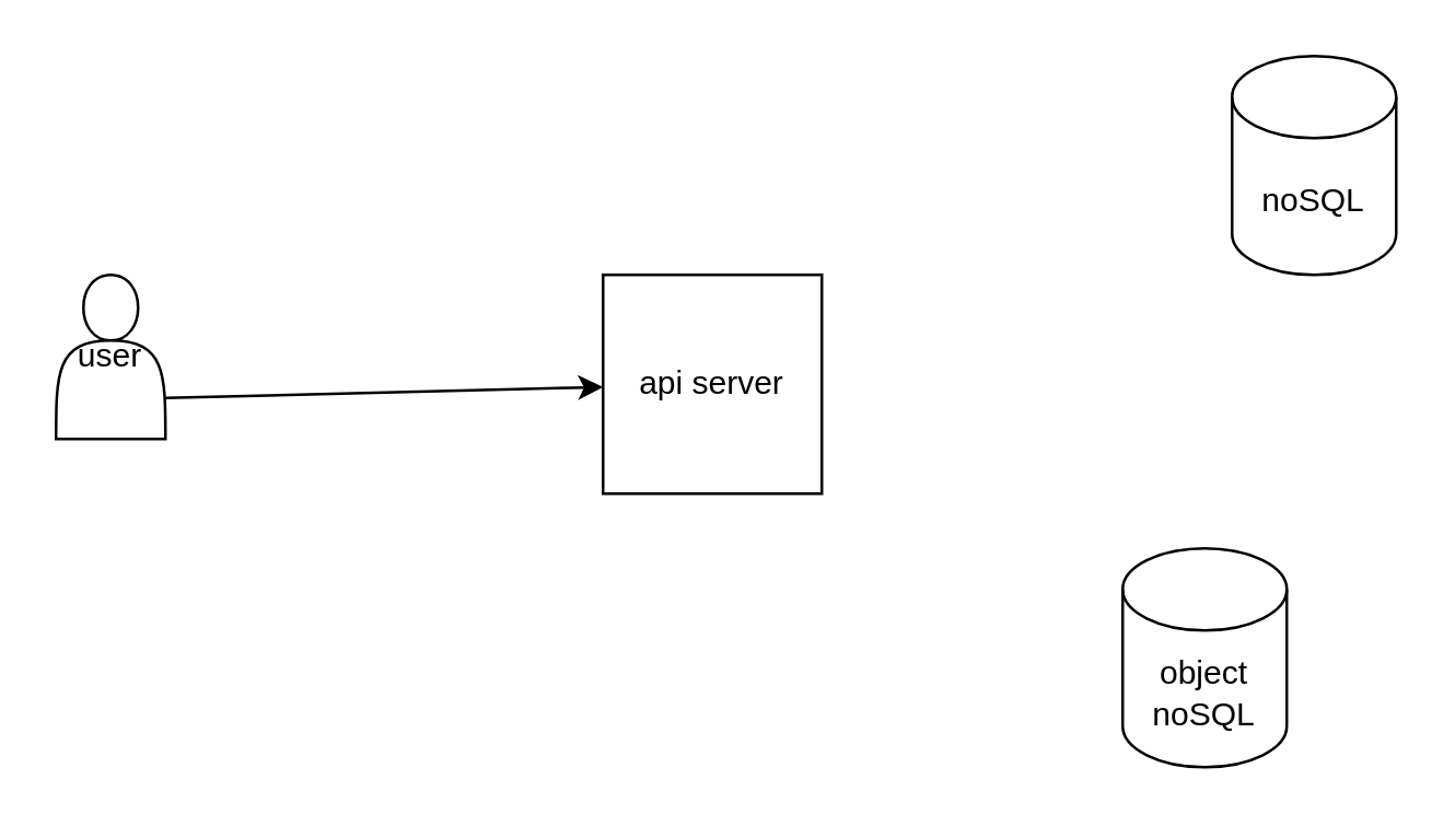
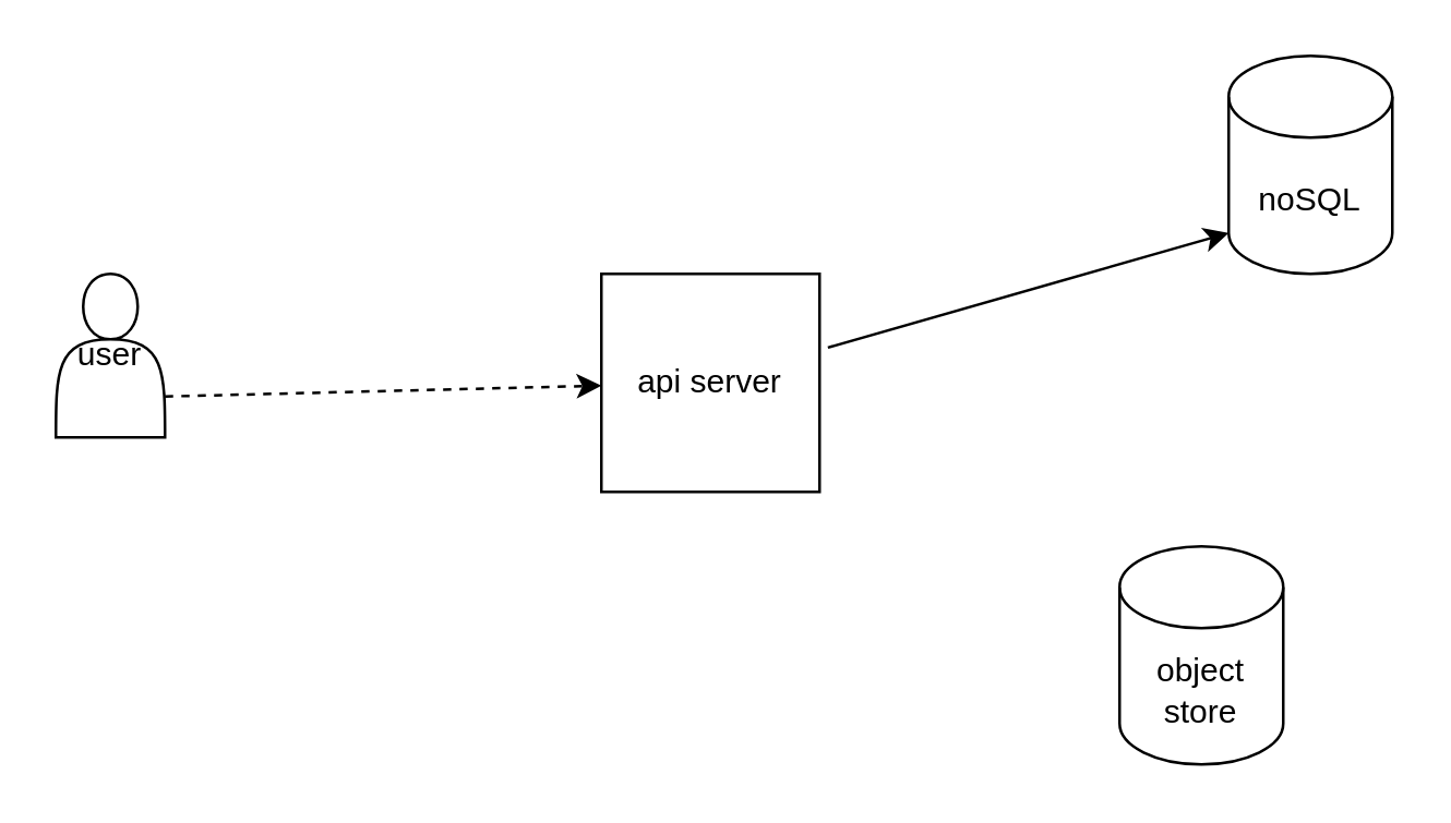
  <mxCell id="0" />
  <mxCell id="1" parent="0" />
  <mxCell id="2" value="user" style="shape=actor;whiteSpace=wrap;html=1;" vertex="1" parent="1"><mxGeometry x="20" y="100" width="40" height="60" as="geometry" /></mxCell>
- <mxCell id="3" value="object noSQL" style="shape=cylinder3;whiteSpace=wrap;html=1;boundedLbl=1;backgroundOutline=1;size=15;" vertex="1" parent="1"><mxGeometry x="410" y="200" width="60" height="80" as="geometry" /></mxCell>
+ <mxCell id="3" value="object store" style="shape=cylinder3;whiteSpace=wrap;html=1;boundedLbl=1;backgroundOutline=1;size=15;" vertex="1" parent="1"><mxGeometry x="410" y="200" width="60" height="80" as="geometry" /></mxCell>
  <mxCell id="4" value="noSQL" style="shape=cylinder3;whiteSpace=wrap;html=1;boundedLbl=1;backgroundOutline=1;size=15;" vertex="1" parent="1"><mxGeometry x="450" y="20" width="60" height="80" as="geometry" /></mxCell>
- <mxCell id="6" value="" style="endArrow=classic;html=1;rounded=0;exitX=1;exitY=0.75;exitDx=0;exitDy=0;" edge="1" parent="1" source="2" target="7"><mxGeometry width="50" height="50" relative="1" as="geometry"><mxPoint x="40" y="135" as="sourcePoint" /><mxPoint x="280" y="135" as="targetPoint" /></mxGeometry></mxCell>
+ <mxCell id="5" value="" style="endArrow=classic;html=1;rounded=0;entryX=0;entryY=1;entryDx=0;entryDy=-15;entryPerimeter=0;exitX=1.038;exitY=0.338;exitDx=0;exitDy=0;exitPerimeter=0;" edge="1" parent="1" source="7" target="4"><mxGeometry width="50" height="50" relative="1" as="geometry"><mxPoint x="240" y="230" as="sourcePoint" /><mxPoint x="290" y="180" as="targetPoint" /></mxGeometry></mxCell>
+ <mxCell id="6" value="" style="endArrow=classic;html=1;rounded=0;exitX=1;exitY=0.75;exitDx=0;exitDy=0;dashed=1;" edge="1" parent="1" source="2" target="7"><mxGeometry width="50" height="50" relative="1" as="geometry"><mxPoint x="40" y="135" as="sourcePoint" /><mxPoint x="280" y="135" as="targetPoint" /></mxGeometry></mxCell>
  <mxCell id="7" value="api server" style="whiteSpace=wrap;html=1;aspect=fixed;" vertex="1" parent="1"><mxGeometry x="220" y="100" width="80" height="80" as="geometry" /></mxCell>
